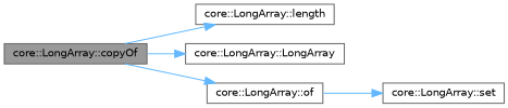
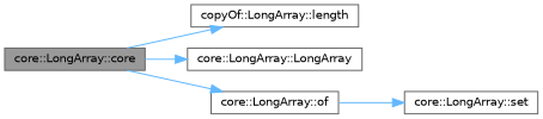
  digraph {
    rankdir=LR
    node [color=grey40 fillcolor=white fontname=Helvetica fontsize=10 shape=box style=filled]
    edge [color=steelblue1 fontname=Helvetica fontsize=10 labelfontname=Helvetica labelfontsize=10 style=solid]
-   n1 [color=gray40 fillcolor=grey60 fontcolor=black height=0.2 label="core::LongArray::copyOf" width=0.4]
-   n2 [height=0.2 label="core::LongArray::length" width=0.4]
+   n1 [color=gray40 fillcolor=grey60 fontcolor=black height=0.2 label="core::LongArray::core" width=0.4]
+   n2 [height=0.2 label="copyOf::LongArray::length" width=0.4]
    n3 [height=0.2 label="core::LongArray::LongArray" width=0.4]
    n4 [height=0.2 label="core::LongArray::of" width=0.4]
    n5 [height=0.2 label="core::LongArray::set" width=0.4]
    n1 -> n2
    n1 -> n3
    n1 -> n4
    n4 -> n5
  }
